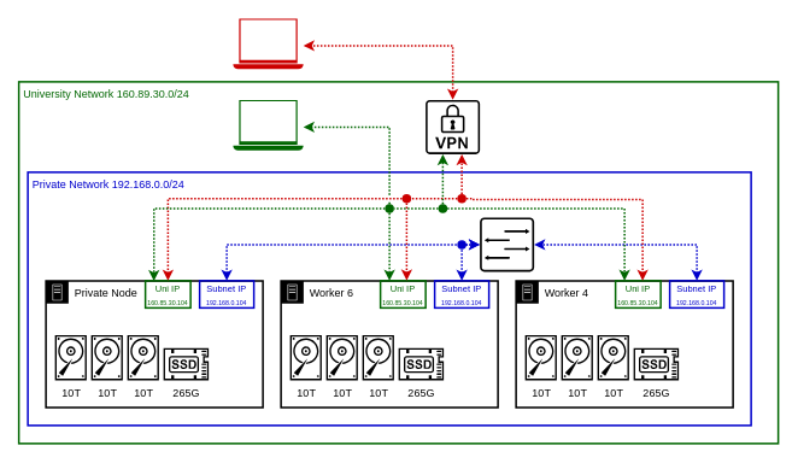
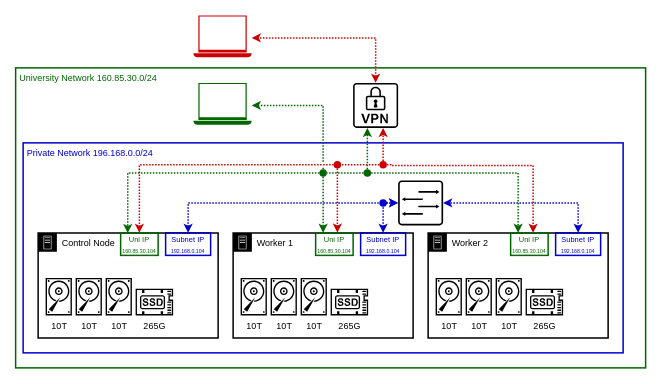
  <mxCell id="0" />
  <mxCell id="1" parent="0" />
- <mxCell id="2" value="&lt;span style=&quot;color: rgb(0, 102, 0);&quot;&gt;&amp;nbsp;University Network 160.89.30.0/24&lt;/span&gt;" style="rounded=0;whiteSpace=wrap;html=1;align=left;verticalAlign=top;fillColor=none;arcSize=0;strokeColor=#006600;strokeWidth=2;glass=0;shadow=0;" parent="1" vertex="1"><mxGeometry x="20" y="90" width="840" height="400" as="geometry" /></mxCell>
- <mxCell id="3" value="&lt;span style=&quot;color: rgb(0, 0, 204);&quot;&gt;&amp;nbsp;Private Network 192.168.0.0/24&lt;/span&gt;" style="rounded=1;whiteSpace=wrap;html=1;align=left;verticalAlign=top;fillColor=none;arcSize=0;strokeColor=#0000CC;strokeWidth=2;" parent="1" vertex="1"><mxGeometry x="30" y="190" width="800" height="280" as="geometry" /></mxCell>
- <mxCell id="4" value="Private Node" style="points=[[0,0],[0.25,0],[0.5,0],[0.75,0],[1,0],[1,0.25],[1,0.5],[1,0.75],[1,1],[0.75,1],[0.5,1],[0.25,1],[0,1],[0,0.75],[0,0.5],[0,0.25]];outlineConnect=0;gradientColor=none;html=1;whiteSpace=wrap;fontSize=12;fontStyle=0;container=1;pointerEvents=0;collapsible=0;recursiveResize=0;shape=mxgraph.aws4.group;grIcon=mxgraph.aws4.group_on_premise;strokeColor=#000000;fillColor=none;verticalAlign=top;align=left;spacingLeft=30;fontColor=light-dark(#000000, #8494aa);dashed=0;strokeWidth=2;" parent="1" vertex="1"><mxGeometry x="50" y="310" width="240" height="140" as="geometry" /></mxCell>
+ <mxCell id="2" value="&lt;span style=&quot;color: rgb(0, 102, 0);&quot;&gt;&amp;nbsp;University Network 160.85.30.0/24&lt;/span&gt;" style="rounded=0;whiteSpace=wrap;html=1;align=left;verticalAlign=top;fillColor=none;arcSize=0;strokeColor=#006600;strokeWidth=2;glass=0;shadow=0;" parent="1" vertex="1"><mxGeometry x="20" y="90" width="840" height="400" as="geometry" /></mxCell>
+ <mxCell id="3" value="&lt;span style=&quot;color: rgb(0, 0, 204);&quot;&gt;&amp;nbsp;Private Network 196.168.0.0/24&lt;/span&gt;" style="rounded=1;whiteSpace=wrap;html=1;align=left;verticalAlign=top;fillColor=none;arcSize=0;strokeColor=#0000CC;strokeWidth=2;" parent="1" vertex="1"><mxGeometry x="30" y="190" width="800" height="280" as="geometry" /></mxCell>
+ <mxCell id="4" value="Control Node" style="points=[[0,0],[0.25,0],[0.5,0],[0.75,0],[1,0],[1,0.25],[1,0.5],[1,0.75],[1,1],[0.75,1],[0.5,1],[0.25,1],[0,1],[0,0.75],[0,0.5],[0,0.25]];outlineConnect=0;gradientColor=none;html=1;whiteSpace=wrap;fontSize=12;fontStyle=0;container=1;pointerEvents=0;collapsible=0;recursiveResize=0;shape=mxgraph.aws4.group;grIcon=mxgraph.aws4.group_on_premise;strokeColor=#000000;fillColor=none;verticalAlign=top;align=left;spacingLeft=30;fontColor=light-dark(#000000, #8494aa);dashed=0;strokeWidth=2;" parent="1" vertex="1"><mxGeometry x="50" y="310" width="240" height="140" as="geometry" /></mxCell>
  <mxCell id="5" value="&lt;font style=&quot;font-size: 10px; color: rgb(0, 102, 0);&quot;&gt;Uni IP&lt;/font&gt;&lt;font style=&quot;font-size: 8px; color: rgb(0, 102, 0);&quot;&gt;&lt;br&gt;&lt;/font&gt;&lt;font style=&quot;font-size: 7px; color: rgb(0, 102, 0);&quot;&gt;160.85.30.104&lt;/font&gt;&lt;font style=&quot;font-size: 7px; color: rgba(0, 0, 0, 0);&quot;&gt;&lt;font&gt;&lt;br&gt;&lt;/font&gt;&lt;/font&gt;" style="rounded=0;whiteSpace=wrap;html=1;strokeColor=#006600;strokeWidth=2;fillColor=none;" parent="4" vertex="1"><mxGeometry x="110" width="50" height="30" as="geometry" /></mxCell>
  <mxCell id="6" value="&lt;div&gt;&lt;font style=&quot;font-size: 10px; color: rgb(0, 0, 204);&quot;&gt;Subnet IP&lt;/font&gt;&lt;/div&gt;&lt;div&gt;&lt;font style=&quot;font-size: 7px; color: rgb(0, 0, 204);&quot;&gt;192.168.0.104&lt;/font&gt;&lt;font style=&quot;font-size: 7px; color: rgba(0, 0, 0, 0);&quot;&gt;&lt;font&gt;&lt;br&gt;&lt;/font&gt;&lt;/font&gt;&lt;/div&gt;" style="rounded=0;whiteSpace=wrap;html=1;strokeColor=#0000CC;strokeWidth=2;fillColor=none;" parent="4" vertex="1"><mxGeometry x="170" width="60" height="30" as="geometry" /></mxCell>
  <mxCell id="7" value="10T" style="sketch=0;pointerEvents=1;shadow=0;dashed=0;html=1;strokeColor=none;fillColor=#000000;aspect=fixed;labelPosition=center;verticalLabelPosition=bottom;verticalAlign=top;align=center;outlineConnect=0;shape=mxgraph.vvd.disk;" parent="4" vertex="1"><mxGeometry x="50" y="60" width="35" height="50" as="geometry" /></mxCell>
  <mxCell id="8" value="10T" style="sketch=0;pointerEvents=1;shadow=0;dashed=0;html=1;strokeColor=none;fillColor=#000000;aspect=fixed;labelPosition=center;verticalLabelPosition=bottom;verticalAlign=top;align=center;outlineConnect=0;shape=mxgraph.vvd.disk;" parent="4" vertex="1"><mxGeometry x="10" y="60" width="35" height="50" as="geometry" /></mxCell>
  <mxCell id="9" value="10T" style="sketch=0;pointerEvents=1;shadow=0;dashed=0;html=1;strokeColor=none;fillColor=#000000;aspect=fixed;labelPosition=center;verticalLabelPosition=bottom;verticalAlign=top;align=center;outlineConnect=0;shape=mxgraph.vvd.disk;" parent="4" vertex="1"><mxGeometry x="90" y="60" width="35" height="50" as="geometry" /></mxCell>
  <mxCell id="10" value="265G" style="sketch=0;pointerEvents=1;shadow=0;dashed=0;html=1;strokeColor=none;fillColor=#000000;aspect=fixed;labelPosition=center;verticalLabelPosition=bottom;verticalAlign=top;align=center;outlineConnect=0;shape=mxgraph.vvd.ssd;" parent="4" vertex="1"><mxGeometry x="130" y="74.5" width="50" height="35.5" as="geometry" /></mxCell>
- <mxCell id="11" value="Worker 6" style="points=[[0,0],[0.25,0],[0.5,0],[0.75,0],[1,0],[1,0.25],[1,0.5],[1,0.75],[1,1],[0.75,1],[0.5,1],[0.25,1],[0,1],[0,0.75],[0,0.5],[0,0.25]];outlineConnect=0;gradientColor=none;html=1;whiteSpace=wrap;fontSize=12;fontStyle=0;container=1;pointerEvents=0;collapsible=0;recursiveResize=0;shape=mxgraph.aws4.group;grIcon=mxgraph.aws4.group_on_premise;strokeColor=#000000;fillColor=none;verticalAlign=top;align=left;spacingLeft=30;fontColor=light-dark(#000000, #8494aa);dashed=0;strokeWidth=2;" parent="1" vertex="1"><mxGeometry x="310" y="310" width="240" height="140" as="geometry" /></mxCell>
+ <mxCell id="11" value="Worker 1" style="points=[[0,0],[0.25,0],[0.5,0],[0.75,0],[1,0],[1,0.25],[1,0.5],[1,0.75],[1,1],[0.75,1],[0.5,1],[0.25,1],[0,1],[0,0.75],[0,0.5],[0,0.25]];outlineConnect=0;gradientColor=none;html=1;whiteSpace=wrap;fontSize=12;fontStyle=0;container=1;pointerEvents=0;collapsible=0;recursiveResize=0;shape=mxgraph.aws4.group;grIcon=mxgraph.aws4.group_on_premise;strokeColor=#000000;fillColor=none;verticalAlign=top;align=left;spacingLeft=30;fontColor=light-dark(#000000, #8494aa);dashed=0;strokeWidth=2;" parent="1" vertex="1"><mxGeometry x="310" y="310" width="240" height="140" as="geometry" /></mxCell>
  <mxCell id="12" value="&lt;font style=&quot;font-size: 10px; color: rgb(0, 102, 0);&quot;&gt;Uni IP&lt;/font&gt;&lt;font style=&quot;font-size: 8px; color: rgb(0, 102, 0);&quot;&gt;&lt;br&gt;&lt;/font&gt;&lt;font style=&quot;font-size: 7px; color: rgb(0, 102, 0);&quot;&gt;160.85.30.104&lt;/font&gt;&lt;font style=&quot;font-size: 7px; color: rgba(0, 0, 0, 0);&quot;&gt;&lt;font&gt;&lt;br&gt;&lt;/font&gt;&lt;/font&gt;" style="rounded=0;whiteSpace=wrap;html=1;strokeColor=#006600;strokeWidth=2;fillColor=none;" parent="11" vertex="1"><mxGeometry x="110" width="50" height="30" as="geometry" /></mxCell>
  <mxCell id="13" value="&lt;div&gt;&lt;font style=&quot;font-size: 10px; color: rgb(0, 0, 204);&quot;&gt;Subnet IP&lt;/font&gt;&lt;/div&gt;&lt;div&gt;&lt;font style=&quot;font-size: 7px; color: rgb(0, 0, 204);&quot;&gt;192.168.0.104&lt;/font&gt;&lt;font style=&quot;font-size: 7px; color: rgba(0, 0, 0, 0);&quot;&gt;&lt;font&gt;&lt;br&gt;&lt;/font&gt;&lt;/font&gt;&lt;/div&gt;" style="rounded=0;whiteSpace=wrap;html=1;strokeColor=#0000CC;strokeWidth=2;fillColor=none;" parent="11" vertex="1"><mxGeometry x="170" width="60" height="30" as="geometry" /></mxCell>
  <mxCell id="14" value="10T" style="sketch=0;pointerEvents=1;shadow=0;dashed=0;html=1;strokeColor=none;fillColor=#000000;aspect=fixed;labelPosition=center;verticalLabelPosition=bottom;verticalAlign=top;align=center;outlineConnect=0;shape=mxgraph.vvd.disk;" parent="11" vertex="1"><mxGeometry x="50" y="60" width="35" height="50" as="geometry" /></mxCell>
  <mxCell id="15" value="10T" style="sketch=0;pointerEvents=1;shadow=0;dashed=0;html=1;strokeColor=none;fillColor=#000000;aspect=fixed;labelPosition=center;verticalLabelPosition=bottom;verticalAlign=top;align=center;outlineConnect=0;shape=mxgraph.vvd.disk;" parent="11" vertex="1"><mxGeometry x="10" y="60" width="35" height="50" as="geometry" /></mxCell>
  <mxCell id="16" value="10T" style="sketch=0;pointerEvents=1;shadow=0;dashed=0;html=1;strokeColor=none;fillColor=#000000;aspect=fixed;labelPosition=center;verticalLabelPosition=bottom;verticalAlign=top;align=center;outlineConnect=0;shape=mxgraph.vvd.disk;" parent="11" vertex="1"><mxGeometry x="90" y="60" width="35" height="50" as="geometry" /></mxCell>
  <mxCell id="17" value="265G" style="sketch=0;pointerEvents=1;shadow=0;dashed=0;html=1;strokeColor=none;fillColor=#000000;aspect=fixed;labelPosition=center;verticalLabelPosition=bottom;verticalAlign=top;align=center;outlineConnect=0;shape=mxgraph.vvd.ssd;" parent="11" vertex="1"><mxGeometry x="130" y="74.5" width="50" height="35.5" as="geometry" /></mxCell>
- <mxCell id="18" value="Worker 4" style="points=[[0,0],[0.25,0],[0.5,0],[0.75,0],[1,0],[1,0.25],[1,0.5],[1,0.75],[1,1],[0.75,1],[0.5,1],[0.25,1],[0,1],[0,0.75],[0,0.5],[0,0.25]];outlineConnect=0;gradientColor=none;html=1;whiteSpace=wrap;fontSize=12;fontStyle=0;container=1;pointerEvents=0;collapsible=0;recursiveResize=0;shape=mxgraph.aws4.group;grIcon=mxgraph.aws4.group_on_premise;strokeColor=#000000;fillColor=none;verticalAlign=top;align=left;spacingLeft=30;fontColor=light-dark(#000000, #8494aa);dashed=0;strokeWidth=2;" parent="1" vertex="1"><mxGeometry x="570" y="310" width="240" height="140" as="geometry" /></mxCell>
+ <mxCell id="18" value="Worker 2" style="points=[[0,0],[0.25,0],[0.5,0],[0.75,0],[1,0],[1,0.25],[1,0.5],[1,0.75],[1,1],[0.75,1],[0.5,1],[0.25,1],[0,1],[0,0.75],[0,0.5],[0,0.25]];outlineConnect=0;gradientColor=none;html=1;whiteSpace=wrap;fontSize=12;fontStyle=0;container=1;pointerEvents=0;collapsible=0;recursiveResize=0;shape=mxgraph.aws4.group;grIcon=mxgraph.aws4.group_on_premise;strokeColor=#000000;fillColor=none;verticalAlign=top;align=left;spacingLeft=30;fontColor=light-dark(#000000, #8494aa);dashed=0;strokeWidth=2;" parent="1" vertex="1"><mxGeometry x="570" y="310" width="240" height="140" as="geometry" /></mxCell>
  <mxCell id="19" value="&lt;font style=&quot;font-size: 10px; color: rgb(0, 102, 0);&quot;&gt;Uni IP&lt;/font&gt;&lt;font style=&quot;font-size: 8px; color: rgba(0, 0, 0, 0);&quot;&gt;&lt;br&gt;&lt;/font&gt;&lt;font style=&quot;font-size: 7px; color: rgb(0, 102, 0);&quot;&gt;160.85.30.104&lt;font&gt;&lt;br&gt;&lt;/font&gt;&lt;/font&gt;" style="rounded=0;whiteSpace=wrap;html=1;strokeColor=#006600;strokeWidth=2;fillColor=none;" parent="18" vertex="1"><mxGeometry x="110" width="50" height="30" as="geometry" /></mxCell>
  <mxCell id="20" value="&lt;div&gt;&lt;font style=&quot;font-size: 10px; color: rgb(0, 0, 204);&quot;&gt;Subnet IP&lt;/font&gt;&lt;/div&gt;&lt;div&gt;&lt;font style=&quot;font-size: 7px; color: rgb(0, 0, 204);&quot;&gt;192.168.0.104&lt;/font&gt;&lt;font style=&quot;font-size: 7px; color: rgba(0, 0, 0, 0);&quot;&gt;&lt;font&gt;&lt;br&gt;&lt;/font&gt;&lt;/font&gt;&lt;/div&gt;" style="rounded=0;whiteSpace=wrap;html=1;strokeColor=#0000CC;strokeWidth=2;fillColor=none;" parent="18" vertex="1"><mxGeometry x="170" width="60" height="30" as="geometry" /></mxCell>
  <mxCell id="21" value="10T" style="sketch=0;pointerEvents=1;shadow=0;dashed=0;html=1;strokeColor=none;fillColor=#000000;aspect=fixed;labelPosition=center;verticalLabelPosition=bottom;verticalAlign=top;align=center;outlineConnect=0;shape=mxgraph.vvd.disk;" parent="18" vertex="1"><mxGeometry x="50" y="60" width="35" height="50" as="geometry" /></mxCell>
  <mxCell id="22" value="10T" style="sketch=0;pointerEvents=1;shadow=0;dashed=0;html=1;strokeColor=none;fillColor=#000000;aspect=fixed;labelPosition=center;verticalLabelPosition=bottom;verticalAlign=top;align=center;outlineConnect=0;shape=mxgraph.vvd.disk;" parent="18" vertex="1"><mxGeometry x="10" y="60" width="35" height="50" as="geometry" /></mxCell>
  <mxCell id="23" value="10T" style="sketch=0;pointerEvents=1;shadow=0;dashed=0;html=1;strokeColor=none;fillColor=#000000;aspect=fixed;labelPosition=center;verticalLabelPosition=bottom;verticalAlign=top;align=center;outlineConnect=0;shape=mxgraph.vvd.disk;" parent="18" vertex="1"><mxGeometry x="90" y="60" width="35" height="50" as="geometry" /></mxCell>
  <mxCell id="24" value="265G" style="sketch=0;pointerEvents=1;shadow=0;dashed=0;html=1;strokeColor=none;fillColor=#000000;aspect=fixed;labelPosition=center;verticalLabelPosition=bottom;verticalAlign=top;align=center;outlineConnect=0;shape=mxgraph.vvd.ssd;" parent="18" vertex="1"><mxGeometry x="130" y="74.5" width="50" height="35.5" as="geometry" /></mxCell>
  <mxCell id="25" value="" style="sketch=0;pointerEvents=1;shadow=0;dashed=0;html=1;strokeColor=none;fillColor=#000000;aspect=fixed;labelPosition=center;verticalLabelPosition=bottom;verticalAlign=top;align=center;outlineConnect=0;shape=mxgraph.vvd.vpn;" parent="1" vertex="1"><mxGeometry x="470" y="110" width="60" height="60" as="geometry" /></mxCell>
  <mxCell id="26" value="" style="sketch=0;pointerEvents=1;shadow=0;dashed=0;html=1;strokeColor=none;fillColor=#000000;aspect=fixed;labelPosition=center;verticalLabelPosition=bottom;verticalAlign=top;align=center;outlineConnect=0;shape=mxgraph.vvd.switch;" parent="1" vertex="1"><mxGeometry x="530" y="240" width="60" height="60" as="geometry" /></mxCell>
  <mxCell id="27" value="" style="endArrow=classic;startArrow=classic;html=1;rounded=0;exitX=0.5;exitY=0;exitDx=0;exitDy=0;strokeWidth=2;strokeColor=#0000CC;dashed=1;dashPattern=1 1;" parent="1" source="13" target="26" edge="1"><mxGeometry width="50" height="50" relative="1" as="geometry"><mxPoint x="460" y="280" as="sourcePoint" /><mxPoint x="510" y="230" as="targetPoint" /><Array as="points"><mxPoint x="510" y="270" /></Array></mxGeometry></mxCell>
  <mxCell id="28" value="" style="endArrow=classic;startArrow=classic;html=1;rounded=0;exitX=0.5;exitY=0;exitDx=0;exitDy=0;strokeWidth=2;strokeColor=#0000CC;dashed=1;dashPattern=1 1;" parent="1" source="6" target="26" edge="1"><mxGeometry width="50" height="50" relative="1" as="geometry"><mxPoint x="520" y="320" as="sourcePoint" /><mxPoint x="540" y="265" as="targetPoint" /><Array as="points"><mxPoint x="250" y="270" /></Array></mxGeometry></mxCell>
  <mxCell id="29" value="" style="endArrow=classic;startArrow=classic;html=1;rounded=0;exitX=0.5;exitY=0;exitDx=0;exitDy=0;strokeWidth=2;strokeColor=#0000CC;dashed=1;dashPattern=1 1;" parent="1" source="20" target="26" edge="1"><mxGeometry width="50" height="50" relative="1" as="geometry"><mxPoint x="520" y="320" as="sourcePoint" /><mxPoint x="540" y="260" as="targetPoint" /><Array as="points"><mxPoint x="770" y="270" /></Array></mxGeometry></mxCell>
  <mxCell id="30" value="" style="sketch=0;pointerEvents=1;shadow=0;dashed=0;html=1;strokeColor=none;fillColor=#006600;aspect=fixed;labelPosition=center;verticalLabelPosition=bottom;verticalAlign=top;align=center;outlineConnect=0;shape=mxgraph.vvd.laptop;" parent="1" vertex="1"><mxGeometry x="257" y="110" width="77.78" height="56" as="geometry" /></mxCell>
  <mxCell id="31" value="" style="sketch=0;pointerEvents=1;shadow=0;dashed=0;html=1;strokeColor=none;fillColor=#CC0000;aspect=fixed;labelPosition=center;verticalLabelPosition=bottom;verticalAlign=top;align=center;outlineConnect=0;shape=mxgraph.vvd.laptop;" parent="1" vertex="1"><mxGeometry x="257" y="20" width="77.78" height="56" as="geometry" /></mxCell>
  <mxCell id="32" value="" style="endArrow=classic;startArrow=classic;html=1;rounded=0;edgeStyle=orthogonalEdgeStyle;strokeColor=#CC0000;strokeWidth=2;dashed=1;dashPattern=1 1;" parent="1" source="25" target="31" edge="1"><mxGeometry width="50" height="50" relative="1" as="geometry"><mxPoint x="700" y="320" as="sourcePoint" /><mxPoint x="345" y="160" as="targetPoint" /><Array as="points"><mxPoint x="500" y="50" /></Array></mxGeometry></mxCell>
  <mxCell id="33" value="" style="ellipse;whiteSpace=wrap;html=1;aspect=fixed;" parent="1" vertex="1"><mxGeometry x="360" y="250" as="geometry" /></mxCell>
  <mxCell id="34" value="" style="endArrow=classic;html=1;rounded=0;strokeWidth=2;dashed=1;edgeStyle=orthogonalEdgeStyle;strokeColor=#CC0000;dashPattern=1 1;" parent="1" source="36" target="5" edge="1"><mxGeometry width="50" height="50" relative="1" as="geometry"><mxPoint x="440" y="220" as="sourcePoint" /><mxPoint x="460" y="310" as="targetPoint" /></mxGeometry></mxCell>
  <mxCell id="35" value="" style="endArrow=classic;html=1;rounded=0;strokeWidth=2;dashed=1;edgeStyle=orthogonalEdgeStyle;strokeColor=#CC0000;exitX=0.5;exitY=1;exitDx=0;exitDy=0;entryX=0.58;entryY=-0.009;entryDx=0;entryDy=0;entryPerimeter=0;dashPattern=1 1;" parent="1" source="36" target="12" edge="1"><mxGeometry width="50" height="50" relative="1" as="geometry"><mxPoint x="450" y="171" as="sourcePoint" /><mxPoint x="195" y="260" as="targetPoint" /></mxGeometry></mxCell>
  <mxCell id="36" value="" style="ellipse;whiteSpace=wrap;html=1;aspect=fixed;fillColor=#CC0000;strokeColor=none;strokeWidth=7;" parent="1" vertex="1"><mxGeometry x="444" y="214" width="10" height="10" as="geometry" /></mxCell>
  <mxCell id="37" value="" style="endArrow=classic;html=1;rounded=0;strokeWidth=2;dashed=1;edgeStyle=orthogonalEdgeStyle;strokeColor=#CC0000;exitX=1;exitY=0.5;exitDx=0;exitDy=0;dashPattern=1 1;" parent="1" source="39" target="19" edge="1"><mxGeometry width="50" height="50" relative="1" as="geometry"><mxPoint x="450" y="240" as="sourcePoint" /><mxPoint x="451" y="320" as="targetPoint" /><Array as="points"><mxPoint x="521" y="219" /><mxPoint x="521" y="220" /><mxPoint x="710" y="220" /></Array></mxGeometry></mxCell>
  <mxCell id="38" value="" style="endArrow=classic;html=1;rounded=0;strokeWidth=2;dashed=1;edgeStyle=orthogonalEdgeStyle;strokeColor=#CC0000;dashPattern=1 1;" parent="1" source="39" target="25" edge="1"><mxGeometry width="50" height="50" relative="1" as="geometry"><mxPoint x="460" y="230" as="sourcePoint" /><mxPoint x="710" y="320" as="targetPoint" /><Array as="points"><mxPoint x="510" y="190" /><mxPoint x="510" y="190" /></Array></mxGeometry></mxCell>
  <mxCell id="39" value="" style="ellipse;whiteSpace=wrap;html=1;aspect=fixed;fillColor=#CC0000;strokeColor=none;strokeWidth=7;" parent="1" vertex="1"><mxGeometry x="505" y="214" width="10" height="10" as="geometry" /></mxCell>
  <mxCell id="40" value="" style="endArrow=none;html=1;rounded=0;strokeWidth=2;dashed=1;strokeColor=#CC0000;dashPattern=1 1;" parent="1" source="39" target="36" edge="1"><mxGeometry width="50" height="50" relative="1" as="geometry"><mxPoint x="360" y="300" as="sourcePoint" /><mxPoint x="410" y="250" as="targetPoint" /></mxGeometry></mxCell>
  <mxCell id="41" value="" style="ellipse;whiteSpace=wrap;html=1;aspect=fixed;fillColor=#006600;strokeColor=none;strokeWidth=7;" parent="1" vertex="1"><mxGeometry x="425" y="225" width="10" height="10" as="geometry" /></mxCell>
  <mxCell id="42" value="" style="ellipse;whiteSpace=wrap;html=1;aspect=fixed;fillColor=#006600;strokeColor=none;strokeWidth=7;" parent="1" vertex="1"><mxGeometry x="484" y="225" width="10" height="10" as="geometry" /></mxCell>
  <mxCell id="43" value="" style="endArrow=classic;html=1;rounded=0;strokeWidth=2;dashed=1;edgeStyle=orthogonalEdgeStyle;strokeColor=#006600;exitX=0;exitY=0.5;exitDx=0;exitDy=0;entryX=0.189;entryY=0.007;entryDx=0;entryDy=0;entryPerimeter=0;dashPattern=1 1;" parent="1" source="41" target="5" edge="1"><mxGeometry width="50" height="50" relative="1" as="geometry"><mxPoint x="445" y="230" as="sourcePoint" /><mxPoint x="195" y="320" as="targetPoint" /></mxGeometry></mxCell>
  <mxCell id="44" value="" style="endArrow=classic;html=1;rounded=0;strokeWidth=2;dashed=1;edgeStyle=orthogonalEdgeStyle;strokeColor=#006600;exitX=0.5;exitY=1;exitDx=0;exitDy=0;entryX=0.5;entryY=0;entryDx=0;entryDy=0;dashPattern=1 1;" parent="1" source="41" target="11" edge="1"><mxGeometry width="50" height="50" relative="1" as="geometry"><mxPoint x="435" y="240" as="sourcePoint" /><mxPoint x="179" y="320" as="targetPoint" /></mxGeometry></mxCell>
  <mxCell id="45" value="" style="endArrow=classic;html=1;rounded=0;strokeWidth=2;dashed=1;edgeStyle=orthogonalEdgeStyle;strokeColor=#006600;exitX=0.5;exitY=0;exitDx=0;exitDy=0;jumpStyle=none;dashPattern=1 1;" parent="1" source="42" target="25" edge="1"><mxGeometry width="50" height="50" relative="1" as="geometry"><mxPoint x="440" y="245" as="sourcePoint" /><mxPoint x="440" y="320" as="targetPoint" /><Array as="points"><mxPoint x="490" y="170" /><mxPoint x="490" y="170" /></Array></mxGeometry></mxCell>
  <mxCell id="46" value="" style="endArrow=classic;html=1;rounded=0;strokeWidth=2;dashed=1;edgeStyle=orthogonalEdgeStyle;strokeColor=#006600;exitX=1;exitY=0.5;exitDx=0;exitDy=0;entryX=0.5;entryY=0;entryDx=0;entryDy=0;dashPattern=1 1;" parent="1" source="42" target="18" edge="1"><mxGeometry width="50" height="50" relative="1" as="geometry"><mxPoint x="450" y="255" as="sourcePoint" /><mxPoint x="450" y="330" as="targetPoint" /></mxGeometry></mxCell>
  <mxCell id="47" value="" style="endArrow=classic;html=1;rounded=0;strokeWidth=2;dashed=1;edgeStyle=orthogonalEdgeStyle;strokeColor=#006600;exitX=0.5;exitY=0;exitDx=0;exitDy=0;jumpStyle=gap;dashPattern=1 1;" parent="1" source="41" target="30" edge="1"><mxGeometry width="50" height="50" relative="1" as="geometry"><mxPoint x="460" y="265" as="sourcePoint" /><mxPoint x="460" y="340" as="targetPoint" /><Array as="points"><mxPoint x="430" y="140" /></Array></mxGeometry></mxCell>
  <mxCell id="48" value="" style="endArrow=none;html=1;rounded=0;strokeWidth=2;dashed=1;strokeColor=#006600;jumpStyle=none;dashPattern=1 1;exitX=0;exitY=0.5;exitDx=0;exitDy=0;" parent="1" source="42" target="41" edge="1"><mxGeometry width="50" height="50" relative="1" as="geometry"><mxPoint x="480" y="230" as="sourcePoint" /><mxPoint x="464" y="229" as="targetPoint" /><Array as="points"><mxPoint x="460" y="230" /></Array></mxGeometry></mxCell>
  <mxCell id="49" value="" style="ellipse;whiteSpace=wrap;html=1;aspect=fixed;fillColor=#0000CC;strokeColor=none;strokeWidth=7;" parent="1" vertex="1"><mxGeometry x="505" y="265" width="10" height="10" as="geometry" /></mxCell>
